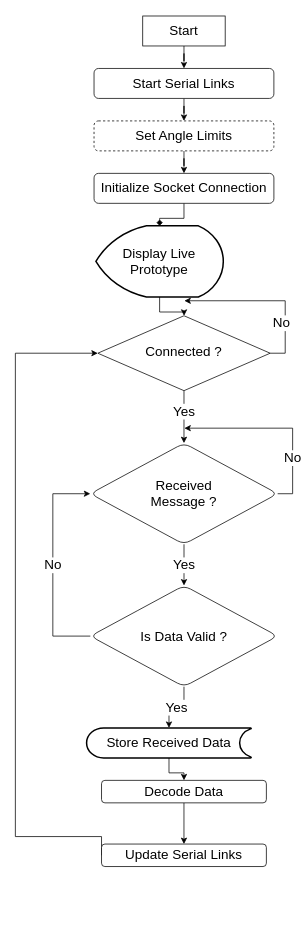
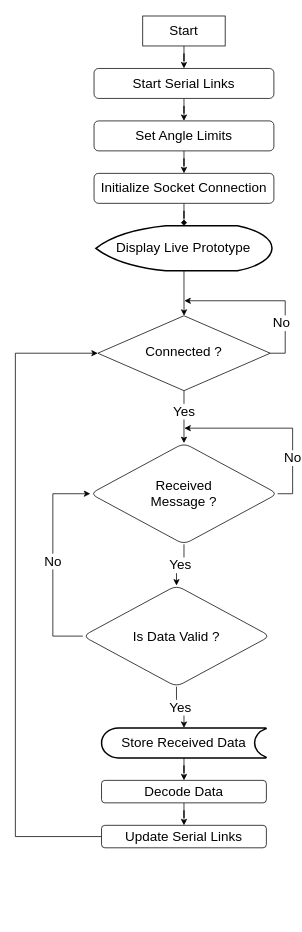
  <mxCell id="0" />
  <mxCell id="1" parent="0" />
  <mxCell id="2" value="" style="edgeStyle=orthogonalEdgeStyle;rounded=0;orthogonalLoop=1;jettySize=auto;html=1;" edge="1" parent="1" source="3" target="29"><mxGeometry relative="1" as="geometry" /></mxCell>
  <mxCell id="3" value="Start" style="rounded=0;whiteSpace=wrap;html=1;fontSize=18;" parent="1" vertex="1"><mxGeometry x="189.98" y="20" width="110" height="40" as="geometry" /></mxCell>
  <mxCell id="4" value="" style="edgeStyle=orthogonalEdgeStyle;rounded=0;orthogonalLoop=1;jettySize=auto;html=1;entryX=0.5;entryY=0;entryDx=0;entryDy=0;" parent="1" edge="1"><mxGeometry relative="1" as="geometry"><mxPoint x="260" y="380" as="sourcePoint" /></mxGeometry></mxCell>
  <mxCell id="5" value="" style="edgeStyle=orthogonalEdgeStyle;rounded=0;orthogonalLoop=1;jettySize=auto;html=1;" parent="1" edge="1"><mxGeometry relative="1" as="geometry"><mxPoint x="260" y="240" as="sourcePoint" /></mxGeometry></mxCell>
  <mxCell id="6" value="" style="edgeStyle=orthogonalEdgeStyle;rounded=0;orthogonalLoop=1;jettySize=auto;html=1;entryX=0.5;entryY=0;entryDx=0;entryDy=0;" parent="1" edge="1"><mxGeometry relative="1" as="geometry"><mxPoint x="260" y="450" as="sourcePoint" /></mxGeometry></mxCell>
  <mxCell id="7" value="" style="edgeStyle=orthogonalEdgeStyle;rounded=0;orthogonalLoop=1;jettySize=auto;html=1;" parent="1" edge="1"><mxGeometry relative="1" as="geometry"><mxPoint x="260" y="520" as="sourcePoint" /></mxGeometry></mxCell>
  <mxCell id="8" value="" style="edgeStyle=orthogonalEdgeStyle;rounded=0;orthogonalLoop=1;jettySize=auto;html=1;" parent="1" edge="1"><mxGeometry relative="1" as="geometry"><mxPoint x="260" y="500" as="sourcePoint" /></mxGeometry></mxCell>
  <mxCell id="9" value="" style="edgeStyle=orthogonalEdgeStyle;rounded=0;orthogonalLoop=1;jettySize=auto;html=1;endArrow=diamond;" edge="1" parent="1" source="10" target="36"><mxGeometry relative="1" as="geometry" /></mxCell>
  <mxCell id="10" value="Initialize Socket Connection" style="rounded=1;whiteSpace=wrap;html=1;fontSize=18;" parent="1" vertex="1"><mxGeometry x="125.01" y="230" width="240" height="40" as="geometry" /></mxCell>
  <mxCell id="11" value="Yes" style="edgeStyle=orthogonalEdgeStyle;rounded=0;orthogonalLoop=1;jettySize=auto;html=1;fontSize=18;exitX=0.5;exitY=1;exitDx=0;exitDy=0;entryX=0.5;entryY=0;entryDx=0;entryDy=0;" parent="1" source="13" target="34" edge="1"><mxGeometry x="-0.2" relative="1" as="geometry"><mxPoint x="245.03" y="600" as="targetPoint" /><Array as="points" /><mxPoint as="offset" /></mxGeometry></mxCell>
  <mxCell id="12" value="No" style="edgeStyle=orthogonalEdgeStyle;rounded=0;orthogonalLoop=1;jettySize=auto;html=1;exitX=1;exitY=0.5;exitDx=0;exitDy=0;fontSize=18;" edge="1" parent="1" source="13"><mxGeometry x="-0.467" y="5" relative="1" as="geometry"><mxPoint x="245.03" y="400" as="targetPoint" /><mxPoint as="offset" /></mxGeometry></mxCell>
  <mxCell id="13" value="Connected ?" style="rhombus;whiteSpace=wrap;html=1;shadow=0;fontFamily=Helvetica;fontSize=18;align=center;strokeWidth=1;spacing=6;spacingTop=-4;" parent="1" vertex="1"><mxGeometry x="130.01" y="420" width="230.05" height="100" as="geometry" /></mxCell>
  <mxCell id="14" value="" style="edgeStyle=orthogonalEdgeStyle;rounded=0;orthogonalLoop=1;jettySize=auto;html=1;" parent="1" edge="1"><mxGeometry relative="1" as="geometry"><mxPoint x="260" y="590" as="targetPoint" /></mxGeometry></mxCell>
  <mxCell id="15" value="" style="edgeStyle=orthogonalEdgeStyle;rounded=0;orthogonalLoop=1;jettySize=auto;html=1;" parent="1" source="16" target="18" edge="1"><mxGeometry relative="1" as="geometry" /></mxCell>
- <mxCell id="16" value="&lt;font style=&quot;font-size: 18px;&quot;&gt;Store Received Data&lt;br&gt;&lt;/font&gt;" style="strokeWidth=2;html=1;shape=mxgraph.flowchart.stored_data;whiteSpace=wrap;" parent="1" vertex="1"><mxGeometry x="115.04" y="970" width="220" height="40" as="geometry" /></mxCell>
+ <mxCell id="16" value="&lt;font style=&quot;font-size: 18px;&quot;&gt;Store Received Data&lt;br&gt;&lt;/font&gt;" style="strokeWidth=2;html=1;shape=mxgraph.flowchart.stored_data;whiteSpace=wrap;" parent="1" vertex="1"><mxGeometry x="135.04" y="970" width="220" height="40" as="geometry" /></mxCell>
  <mxCell id="17" value="" style="edgeStyle=orthogonalEdgeStyle;rounded=0;orthogonalLoop=1;jettySize=auto;html=1;" edge="1" parent="1" source="18" target="25"><mxGeometry relative="1" as="geometry" /></mxCell>
  <mxCell id="18" value="Decode Data" style="rounded=1;whiteSpace=wrap;html=1;fontSize=18;" parent="1" vertex="1"><mxGeometry x="134.98" y="1040" width="220" height="30" as="geometry" /></mxCell>
  <mxCell id="19" value="Yes" style="edgeStyle=orthogonalEdgeStyle;rounded=0;orthogonalLoop=1;jettySize=auto;html=1;fontSize=18;" parent="1" source="21" target="16" edge="1"><mxGeometry relative="1" as="geometry" /></mxCell>
  <mxCell id="20" value="No" style="edgeStyle=orthogonalEdgeStyle;rounded=0;orthogonalLoop=1;jettySize=auto;html=1;exitX=0;exitY=0.5;exitDx=0;exitDy=0;entryX=0;entryY=0.5;entryDx=0;entryDy=0;fontSize=18;" edge="1" parent="1" source="21" target="34"><mxGeometry relative="1" as="geometry"><Array as="points"><mxPoint x="70" y="848" /><mxPoint x="70" y="658" /></Array></mxGeometry></mxCell>
- <mxCell id="21" value="Is Data Valid ?" style="rhombus;whiteSpace=wrap;html=1;fontSize=18;rounded=1;" parent="1" vertex="1"><mxGeometry x="120.04" y="780" width="250" height="135" as="geometry" /></mxCell>
+ <mxCell id="21" value="Is Data Valid ?" style="rhombus;whiteSpace=wrap;html=1;fontSize=18;rounded=1;" parent="1" vertex="1"><mxGeometry x="110.04" y="780" width="250" height="135" as="geometry" /></mxCell>
  <mxCell id="22" value="Yes" style="edgeStyle=orthogonalEdgeStyle;rounded=0;orthogonalLoop=1;jettySize=auto;html=1;fontSize=18;" parent="1" edge="1"><mxGeometry relative="1" as="geometry"><mxPoint x="259.99" y="1080" as="sourcePoint" /></mxGeometry></mxCell>
  <mxCell id="23" value="" style="edgeStyle=orthogonalEdgeStyle;rounded=0;orthogonalLoop=1;jettySize=auto;html=1;exitX=1;exitY=0.5;exitDx=0;exitDy=0;entryX=1;entryY=0.5;entryDx=0;entryDy=0;fontSize=18;" parent="1" edge="1"><mxGeometry x="0.188" y="15" relative="1" as="geometry"><mxPoint as="offset" /><mxPoint x="329.99" y="1030" as="sourcePoint" /></mxGeometry></mxCell>
  <mxCell id="24" style="edgeStyle=orthogonalEdgeStyle;rounded=0;orthogonalLoop=1;jettySize=auto;html=1;exitX=0;exitY=0.5;exitDx=0;exitDy=0;entryX=0;entryY=0.5;entryDx=0;entryDy=0;" edge="1" parent="1" source="25" target="13"><mxGeometry relative="1" as="geometry"><Array as="points"><mxPoint x="20" y="1115" /><mxPoint x="20" y="470" /></Array></mxGeometry></mxCell>
- <mxCell id="25" value="Update Serial Links" style="whiteSpace=wrap;html=1;fontSize=18;rounded=1;" parent="1" vertex="1"><mxGeometry x="134.98" y="1125" width="220" height="30" as="geometry" /></mxCell>
+ <mxCell id="25" value="Update Serial Links" style="whiteSpace=wrap;html=1;fontSize=18;rounded=1;" parent="1" vertex="1"><mxGeometry x="134.98" y="1100" width="220" height="30" as="geometry" /></mxCell>
  <mxCell id="26" value="Yes" style="edgeStyle=orthogonalEdgeStyle;rounded=0;orthogonalLoop=1;jettySize=auto;html=1;fontSize=18;" parent="1" edge="1"><mxGeometry relative="1" as="geometry"><mxPoint x="260.01" y="1220" as="sourcePoint" /></mxGeometry></mxCell>
  <mxCell id="27" value="No" style="edgeStyle=orthogonalEdgeStyle;rounded=0;orthogonalLoop=1;jettySize=auto;html=1;exitX=1;exitY=0.5;exitDx=0;exitDy=0;entryX=1;entryY=0.5;entryDx=0;entryDy=0;fontSize=18;" parent="1" edge="1"><mxGeometry relative="1" as="geometry"><mxPoint x="330.01" y="1170" as="sourcePoint" /></mxGeometry></mxCell>
  <mxCell id="28" value="" style="edgeStyle=orthogonalEdgeStyle;rounded=0;orthogonalLoop=1;jettySize=auto;html=1;" edge="1" parent="1" source="29" target="31"><mxGeometry relative="1" as="geometry" /></mxCell>
  <mxCell id="29" value="Start Serial Links" style="rounded=1;whiteSpace=wrap;html=1;fontSize=18;" vertex="1" parent="1"><mxGeometry x="124.98" y="90" width="240" height="40" as="geometry" /></mxCell>
  <mxCell id="30" value="" style="edgeStyle=orthogonalEdgeStyle;rounded=0;orthogonalLoop=1;jettySize=auto;html=1;" edge="1" parent="1" source="31" target="10"><mxGeometry relative="1" as="geometry" /></mxCell>
- <mxCell id="31" value="Set Angle Limits" style="rounded=1;whiteSpace=wrap;html=1;fontSize=18;dashed=1;" vertex="1" parent="1"><mxGeometry x="124.98" y="160" width="240" height="40" as="geometry" /></mxCell>
+ <mxCell id="31" value="Set Angle Limits" style="rounded=1;whiteSpace=wrap;html=1;fontSize=18;" vertex="1" parent="1"><mxGeometry x="124.98" y="160" width="240" height="40" as="geometry" /></mxCell>
  <mxCell id="32" value="No" style="edgeStyle=orthogonalEdgeStyle;rounded=0;orthogonalLoop=1;jettySize=auto;html=1;exitX=1;exitY=0.5;exitDx=0;exitDy=0;fontSize=18;" edge="1" parent="1" source="34"><mxGeometry x="-0.465" relative="1" as="geometry"><mxPoint x="245" y="570" as="targetPoint" /><mxPoint as="offset" /></mxGeometry></mxCell>
  <mxCell id="33" value="Yes" style="edgeStyle=orthogonalEdgeStyle;rounded=0;orthogonalLoop=1;jettySize=auto;html=1;entryX=0.5;entryY=0;entryDx=0;entryDy=0;fontSize=18;" edge="1" parent="1" source="34" target="21"><mxGeometry relative="1" as="geometry" /></mxCell>
  <mxCell id="34" value="Received&lt;br&gt;Message ?" style="rhombus;whiteSpace=wrap;html=1;fontSize=18;rounded=1;" vertex="1" parent="1"><mxGeometry x="120" y="590" width="250" height="135" as="geometry" /></mxCell>
  <mxCell id="35" value="" style="edgeStyle=orthogonalEdgeStyle;rounded=0;orthogonalLoop=1;jettySize=auto;html=1;" edge="1" parent="1" source="36" target="13"><mxGeometry relative="1" as="geometry" /></mxCell>
- <mxCell id="36" value="Display Live Prototype" style="strokeWidth=2;html=1;shape=mxgraph.flowchart.display;whiteSpace=wrap;fontSize=18;" vertex="1" parent="1"><mxGeometry x="127.49" y="300" width="170" height="95" as="geometry" /></mxCell>
+ <mxCell id="36" value="Display Live Prototype" style="strokeWidth=2;html=1;shape=mxgraph.flowchart.display;whiteSpace=wrap;fontSize=18;" vertex="1" parent="1"><mxGeometry x="127.49" y="300" width="234.98" height="60" as="geometry" /></mxCell>
